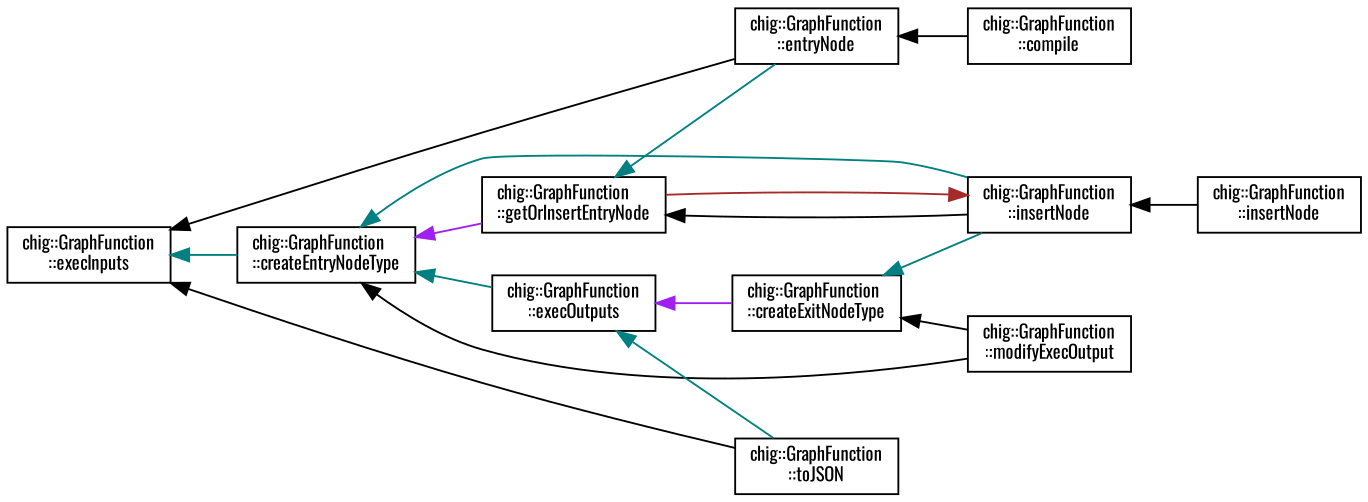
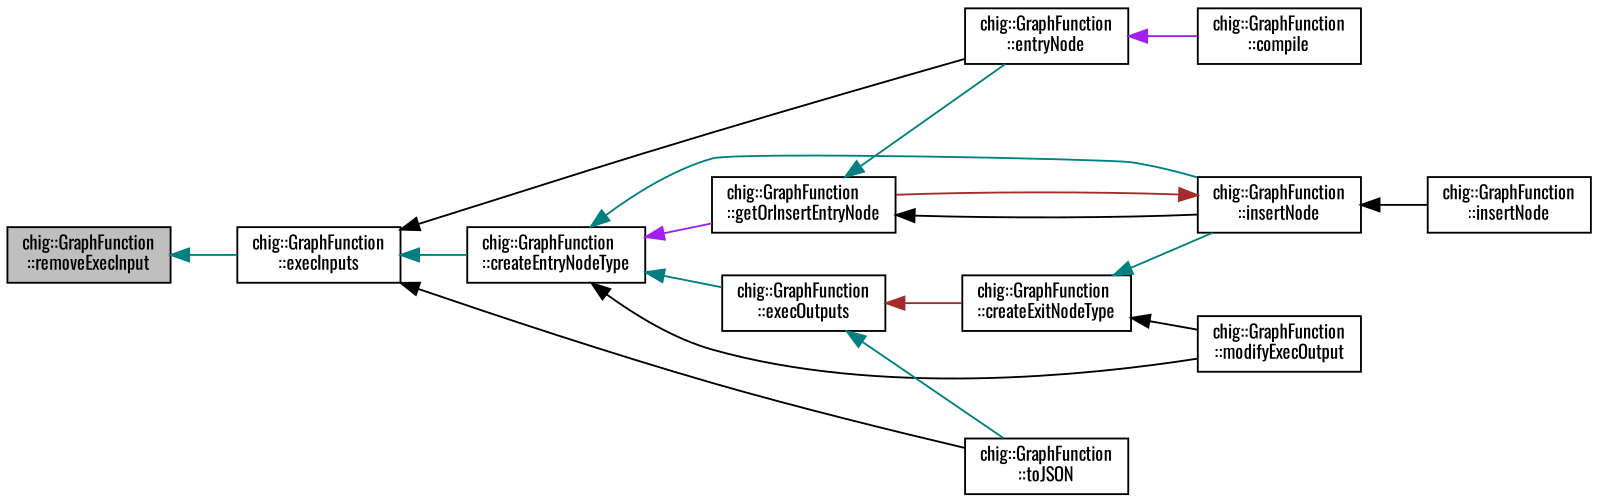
  digraph {
    fontname=Oswald
    rankdir=LR
    node [color=black fillcolor=white fontname=Oswald fontsize=10 shape=record style=filled]
    edge [color=teal dir=back fontname=Oswald fontsize=10 labelfontname=Helvetica labelfontsize=10 style=solid]
+   n1 [fillcolor=grey75 fontcolor=black height=0.2 label="chig::GraphFunction\l::removeExecInput" width=0.4]
    n2 [height=0.2 label="chig::GraphFunction\l::execInputs" width=0.4]
    n3 [height=0.2 label="chig::GraphFunction\l::createEntryNodeType" width=0.4]
    n4 [height=0.2 label="chig::GraphFunction\l::toJSON" width=0.4]
    n5 [height=0.2 label="chig::GraphFunction\l::entryNode" width=0.4]
    n6 [height=0.2 label="chig::GraphFunction\l::getOrInsertEntryNode" width=0.4]
    n7 [height=0.2 label="chig::GraphFunction\l::insertNode" width=0.4]
    n8 [height=0.2 label="chig::GraphFunction\l::modifyExecOutput" width=0.4]
    n9 [height=0.2 label="chig::GraphFunction\l::execOutputs" width=0.4]
    n10 [height=0.2 label="chig::GraphFunction\l::compile" width=0.4]
    n11 [height=0.2 label="chig::GraphFunction\l::insertNode" width=0.4]
    n12 [height=0.2 label="chig::GraphFunction\l::createExitNodeType" width=0.4]
+   n1 -> n2
    n2 -> n3
    n2 -> n4 [color=black]
    n2 -> n5 [color=black]
    n3 -> n6 [color=purple]
    n3 -> n7
    n3 -> n8 [color=black]
    n3 -> n9
-   n5 -> n10 [color=black]
+   n5 -> n10 [color=purple]
    n6 -> n5
    n6 -> n7 [color=black]
    n7 -> n6 [color=brown]
    n7 -> n11 [color=black]
    n9 -> n4
-   n9 -> n12 [color=purple]
+   n9 -> n12 [color=brown]
    n12 -> n7
    n12 -> n8 [color=black]
  }
